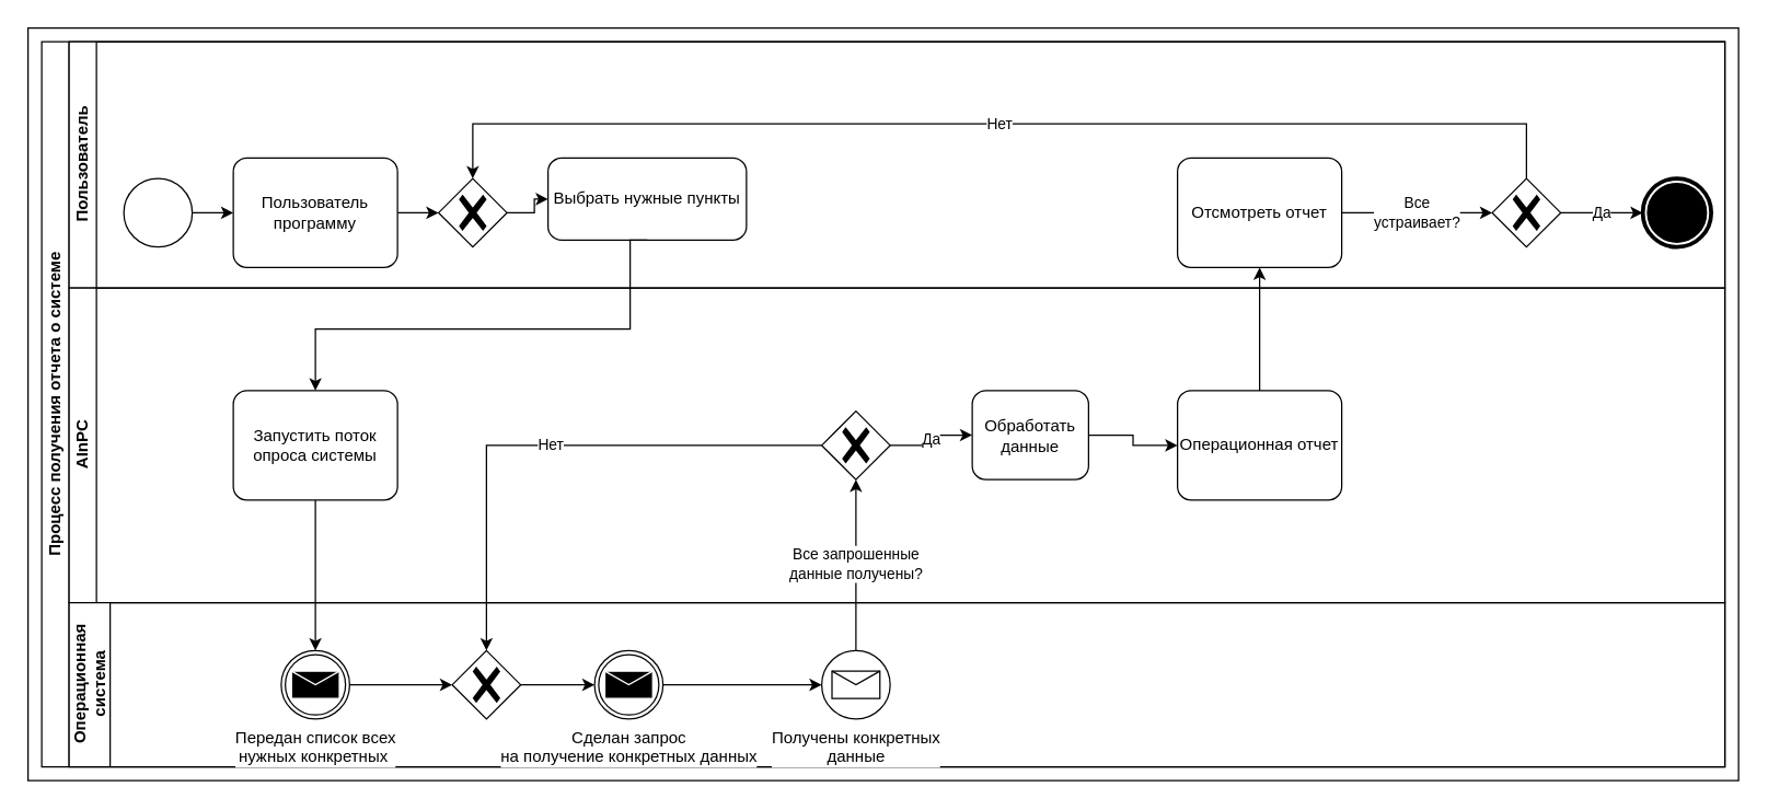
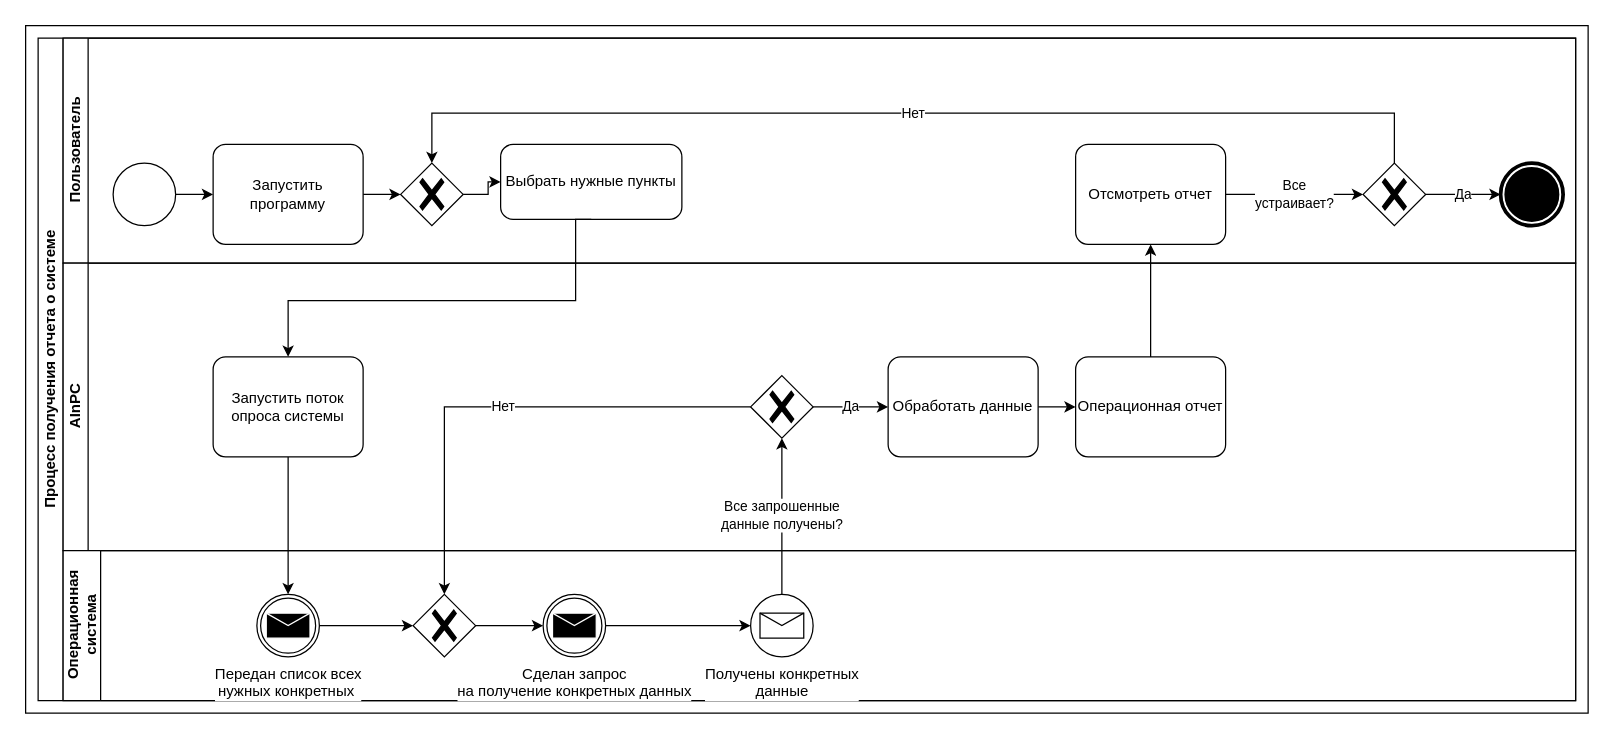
  <mxCell id="0" />
  <mxCell id="1" parent="0" />
  <mxCell id="2" value="" style="rounded=0;whiteSpace=wrap;html=1;" vertex="1" parent="1"><mxGeometry width="1250" height="550" as="geometry" x="20" y="20" /></mxCell>
  <mxCell id="3" value="Процесс получения отчета о системе" style="swimlane;html=1;childLayout=stackLayout;resizeParent=1;resizeParentMax=0;horizontal=0;startSize=20;horizontalStack=0;whiteSpace=wrap;" vertex="1" parent="1"><mxGeometry x="30" y="30" width="1230" height="530" as="geometry" /></mxCell>
  <mxCell id="4" value="Пользователь" style="swimlane;html=1;startSize=20;horizontal=0;" vertex="1" parent="3"><mxGeometry x="20" width="1210" height="180" as="geometry" /></mxCell>
  <mxCell id="5" style="edgeStyle=orthogonalEdgeStyle;rounded=0;orthogonalLoop=1;jettySize=auto;html=1;" edge="1" parent="4" source="6" target="8"><mxGeometry relative="1" as="geometry" /></mxCell>
  <mxCell id="6" value="" style="points=[[0.145,0.145,0],[0.5,0,0],[0.855,0.145,0],[1,0.5,0],[0.855,0.855,0],[0.5,1,0],[0.145,0.855,0],[0,0.5,0]];shape=mxgraph.bpmn.event;html=1;verticalLabelPosition=bottom;labelBackgroundColor=#ffffff;verticalAlign=top;align=center;perimeter=ellipsePerimeter;outlineConnect=0;aspect=fixed;outline=standard;symbol=general;" vertex="1" parent="4"><mxGeometry x="40" y="100" width="50" height="50" as="geometry" /></mxCell>
  <mxCell id="7" style="edgeStyle=orthogonalEdgeStyle;rounded=0;orthogonalLoop=1;jettySize=auto;html=1;" edge="1" parent="4" source="8" target="16"><mxGeometry relative="1" as="geometry" /></mxCell>
- <mxCell id="8" value="Пользователь программу" style="points=[[0.25,0,0],[0.5,0,0],[0.75,0,0],[1,0.25,0],[1,0.5,0],[1,0.75,0],[0.75,1,0],[0.5,1,0],[0.25,1,0],[0,0.75,0],[0,0.5,0],[0,0.25,0]];shape=mxgraph.bpmn.task;whiteSpace=wrap;rectStyle=rounded;size=10;html=1;container=1;expand=0;collapsible=0;taskMarker=abstract;" vertex="1" parent="4"><mxGeometry x="120" y="85" width="120" height="80" as="geometry" /></mxCell>
+ <mxCell id="8" value="Запустить программу" style="points=[[0.25,0,0],[0.5,0,0],[0.75,0,0],[1,0.25,0],[1,0.5,0],[1,0.75,0],[0.75,1,0],[0.5,1,0],[0.25,1,0],[0,0.75,0],[0,0.5,0],[0,0.25,0]];shape=mxgraph.bpmn.task;whiteSpace=wrap;rectStyle=rounded;size=10;html=1;container=1;expand=0;collapsible=0;taskMarker=abstract;" vertex="1" parent="4"><mxGeometry x="120" y="85" width="120" height="80" as="geometry" /></mxCell>
  <mxCell id="9" value="" style="points=[[0.145,0.145,0],[0.5,0,0],[0.855,0.145,0],[1,0.5,0],[0.855,0.855,0],[0.5,1,0],[0.145,0.855,0],[0,0.5,0]];shape=mxgraph.bpmn.event;html=1;verticalLabelPosition=bottom;labelBackgroundColor=#ffffff;verticalAlign=top;align=center;perimeter=ellipsePerimeter;outlineConnect=0;aspect=fixed;outline=end;symbol=terminate;" vertex="1" parent="4"><mxGeometry x="1150" y="100" width="50" height="50" as="geometry" /></mxCell>
  <mxCell id="10" value="Выбрать нужные пункты" style="points=[[0.25,0,0],[0.5,0,0],[0.75,0,0],[1,0.25,0],[1,0.5,0],[1,0.75,0],[0.75,1,0],[0.5,1,0],[0.25,1,0],[0,0.75,0],[0,0.5,0],[0,0.25,0]];shape=mxgraph.bpmn.task;whiteSpace=wrap;rectStyle=rounded;size=10;html=1;container=1;expand=0;collapsible=0;taskMarker=abstract;" vertex="1" parent="4"><mxGeometry x="350" y="85" width="145" height="60" as="geometry" /></mxCell>
  <mxCell id="11" value="Все&lt;br&gt;устраивает?" style="edgeStyle=orthogonalEdgeStyle;rounded=0;orthogonalLoop=1;jettySize=auto;html=1;" edge="1" parent="4" source="12" target="14"><mxGeometry relative="1" as="geometry" /></mxCell>
  <mxCell id="12" value="Отсмотреть отчет" style="points=[[0.25,0,0],[0.5,0,0],[0.75,0,0],[1,0.25,0],[1,0.5,0],[1,0.75,0],[0.75,1,0],[0.5,1,0],[0.25,1,0],[0,0.75,0],[0,0.5,0],[0,0.25,0]];shape=mxgraph.bpmn.task;whiteSpace=wrap;rectStyle=rounded;size=10;html=1;container=1;expand=0;collapsible=0;taskMarker=abstract;" vertex="1" parent="4"><mxGeometry x="810" y="85" width="120" height="80" as="geometry" /></mxCell>
  <mxCell id="13" value="Да" style="edgeStyle=orthogonalEdgeStyle;rounded=0;orthogonalLoop=1;jettySize=auto;html=1;" edge="1" parent="4" source="14" target="9"><mxGeometry relative="1" as="geometry" /></mxCell>
  <mxCell id="14" value="" style="points=[[0.25,0.25,0],[0.5,0,0],[0.75,0.25,0],[1,0.5,0],[0.75,0.75,0],[0.5,1,0],[0.25,0.75,0],[0,0.5,0]];shape=mxgraph.bpmn.gateway2;html=1;verticalLabelPosition=bottom;labelBackgroundColor=#ffffff;verticalAlign=top;align=center;perimeter=rhombusPerimeter;outlineConnect=0;outline=none;symbol=none;gwType=exclusive;" vertex="1" parent="4"><mxGeometry x="1040" y="100" width="50" height="50" as="geometry" /></mxCell>
  <mxCell id="15" style="edgeStyle=orthogonalEdgeStyle;rounded=0;orthogonalLoop=1;jettySize=auto;html=1;" edge="1" parent="4" source="16" target="10"><mxGeometry relative="1" as="geometry" /></mxCell>
  <mxCell id="16" value="" style="points=[[0.25,0.25,0],[0.5,0,0],[0.75,0.25,0],[1,0.5,0],[0.75,0.75,0],[0.5,1,0],[0.25,0.75,0],[0,0.5,0]];shape=mxgraph.bpmn.gateway2;html=1;verticalLabelPosition=bottom;labelBackgroundColor=#ffffff;verticalAlign=top;align=center;perimeter=rhombusPerimeter;outlineConnect=0;outline=none;symbol=none;gwType=exclusive;" vertex="1" parent="4"><mxGeometry x="270" y="100" width="50" height="50" as="geometry" /></mxCell>
  <mxCell id="17" value="Нет" style="edgeStyle=orthogonalEdgeStyle;rounded=0;orthogonalLoop=1;jettySize=auto;html=1;entryX=0.5;entryY=0;entryDx=0;entryDy=0;entryPerimeter=0;exitX=0.5;exitY=0;exitDx=0;exitDy=0;exitPerimeter=0;" edge="1" parent="4" source="14" target="16"><mxGeometry relative="1" as="geometry"><Array as="points"><mxPoint x="1065" y="60" /><mxPoint x="295" y="60" /></Array></mxGeometry></mxCell>
  <mxCell id="18" value="AInPC" style="swimlane;html=1;startSize=20;horizontal=0;" vertex="1" parent="3"><mxGeometry x="20" y="180" width="1210" height="230" as="geometry" /></mxCell>
  <mxCell id="19" value="Да" style="edgeStyle=orthogonalEdgeStyle;rounded=0;orthogonalLoop=1;jettySize=auto;html=1;" edge="1" parent="18" source="20" target="23"><mxGeometry relative="1" as="geometry" /></mxCell>
  <mxCell id="20" value="" style="points=[[0.25,0.25,0],[0.5,0,0],[0.75,0.25,0],[1,0.5,0],[0.75,0.75,0],[0.5,1,0],[0.25,0.75,0],[0,0.5,0]];shape=mxgraph.bpmn.gateway2;html=1;verticalLabelPosition=bottom;labelBackgroundColor=#ffffff;verticalAlign=top;align=center;perimeter=rhombusPerimeter;outlineConnect=0;outline=none;symbol=none;gwType=exclusive;" vertex="1" parent="18"><mxGeometry x="550" y="90" width="50" height="50" as="geometry" /></mxCell>
  <mxCell id="21" value="Запустить поток опроса системы" style="points=[[0.25,0,0],[0.5,0,0],[0.75,0,0],[1,0.25,0],[1,0.5,0],[1,0.75,0],[0.75,1,0],[0.5,1,0],[0.25,1,0],[0,0.75,0],[0,0.5,0],[0,0.25,0]];shape=mxgraph.bpmn.task;whiteSpace=wrap;rectStyle=rounded;size=10;html=1;container=1;expand=0;collapsible=0;taskMarker=abstract;" vertex="1" parent="18"><mxGeometry x="120" y="75" width="120" height="80" as="geometry" /></mxCell>
  <mxCell id="22" style="edgeStyle=orthogonalEdgeStyle;rounded=0;orthogonalLoop=1;jettySize=auto;html=1;" edge="1" parent="18" source="23" target="24"><mxGeometry relative="1" as="geometry" /></mxCell>
- <mxCell id="23" value="Обработать данные" style="points=[[0.25,0,0],[0.5,0,0],[0.75,0,0],[1,0.25,0],[1,0.5,0],[1,0.75,0],[0.75,1,0],[0.5,1,0],[0.25,1,0],[0,0.75,0],[0,0.5,0],[0,0.25,0]];shape=mxgraph.bpmn.task;whiteSpace=wrap;rectStyle=rounded;size=10;html=1;container=1;expand=0;collapsible=0;taskMarker=abstract;" vertex="1" parent="18"><mxGeometry x="660" y="75" width="85" height="65" as="geometry" /></mxCell>
+ <mxCell id="23" value="Обработать данные" style="points=[[0.25,0,0],[0.5,0,0],[0.75,0,0],[1,0.25,0],[1,0.5,0],[1,0.75,0],[0.75,1,0],[0.5,1,0],[0.25,1,0],[0,0.75,0],[0,0.5,0],[0,0.25,0]];shape=mxgraph.bpmn.task;whiteSpace=wrap;rectStyle=rounded;size=10;html=1;container=1;expand=0;collapsible=0;taskMarker=abstract;" vertex="1" parent="18"><mxGeometry x="660" y="75" width="120" height="80" as="geometry" /></mxCell>
  <mxCell id="24" value="Операционная отчет" style="points=[[0.25,0,0],[0.5,0,0],[0.75,0,0],[1,0.25,0],[1,0.5,0],[1,0.75,0],[0.75,1,0],[0.5,1,0],[0.25,1,0],[0,0.75,0],[0,0.5,0],[0,0.25,0]];shape=mxgraph.bpmn.task;whiteSpace=wrap;rectStyle=rounded;size=10;html=1;container=1;expand=0;collapsible=0;taskMarker=abstract;" vertex="1" parent="18"><mxGeometry x="810" y="75" width="120" height="80" as="geometry" /></mxCell>
  <mxCell id="25" value="Операционная&lt;br&gt;система" style="swimlane;html=1;startSize=30;horizontal=0;" vertex="1" parent="3"><mxGeometry x="20" y="410" width="1210" height="120" as="geometry" /></mxCell>
  <mxCell id="26" style="edgeStyle=orthogonalEdgeStyle;rounded=0;orthogonalLoop=1;jettySize=auto;html=1;" edge="1" parent="25" source="27" target="30"><mxGeometry relative="1" as="geometry" /></mxCell>
  <mxCell id="27" value="" style="points=[[0.25,0.25,0],[0.5,0,0],[0.75,0.25,0],[1,0.5,0],[0.75,0.75,0],[0.5,1,0],[0.25,0.75,0],[0,0.5,0]];shape=mxgraph.bpmn.gateway2;html=1;verticalLabelPosition=bottom;labelBackgroundColor=#ffffff;verticalAlign=top;align=center;perimeter=rhombusPerimeter;outlineConnect=0;outline=none;symbol=none;gwType=exclusive;" vertex="1" parent="25"><mxGeometry x="280" y="35" width="50" height="50" as="geometry" /></mxCell>
  <mxCell id="28" value="Получены конкретных&lt;br&gt;данные" style="points=[[0.145,0.145,0],[0.5,0,0],[0.855,0.145,0],[1,0.5,0],[0.855,0.855,0],[0.5,1,0],[0.145,0.855,0],[0,0.5,0]];shape=mxgraph.bpmn.event;html=1;verticalLabelPosition=bottom;labelBackgroundColor=#ffffff;verticalAlign=top;align=center;perimeter=ellipsePerimeter;outlineConnect=0;aspect=fixed;outline=standard;symbol=message;" vertex="1" parent="25"><mxGeometry x="550" y="35" width="50" height="50" as="geometry" /></mxCell>
  <mxCell id="29" style="edgeStyle=orthogonalEdgeStyle;rounded=0;orthogonalLoop=1;jettySize=auto;html=1;" edge="1" parent="25" source="30" target="28"><mxGeometry relative="1" as="geometry" /></mxCell>
  <mxCell id="30" value="Сделан запрос&lt;br&gt;на получение конкретных данных" style="points=[[0.145,0.145,0],[0.5,0,0],[0.855,0.145,0],[1,0.5,0],[0.855,0.855,0],[0.5,1,0],[0.145,0.855,0],[0,0.5,0]];shape=mxgraph.bpmn.event;html=1;verticalLabelPosition=bottom;labelBackgroundColor=#ffffff;verticalAlign=top;align=center;perimeter=ellipsePerimeter;outlineConnect=0;aspect=fixed;outline=throwing;symbol=message;" vertex="1" parent="25"><mxGeometry x="384" y="35" width="50" height="50" as="geometry" /></mxCell>
  <mxCell id="31" style="edgeStyle=orthogonalEdgeStyle;rounded=0;orthogonalLoop=1;jettySize=auto;html=1;" edge="1" parent="25" source="32" target="27"><mxGeometry relative="1" as="geometry" /></mxCell>
  <mxCell id="32" value="Передан список всех&lt;br&gt;нужных конкретных&amp;nbsp;" style="points=[[0.145,0.145,0],[0.5,0,0],[0.855,0.145,0],[1,0.5,0],[0.855,0.855,0],[0.5,1,0],[0.145,0.855,0],[0,0.5,0]];shape=mxgraph.bpmn.event;html=1;verticalLabelPosition=bottom;labelBackgroundColor=#ffffff;verticalAlign=top;align=center;perimeter=ellipsePerimeter;outlineConnect=0;aspect=fixed;outline=throwing;symbol=message;" vertex="1" parent="25"><mxGeometry x="155" y="35" width="50" height="50" as="geometry" /></mxCell>
  <mxCell id="33" value="Все запрошенные&lt;br&gt;данные получены?" style="edgeStyle=orthogonalEdgeStyle;rounded=0;orthogonalLoop=1;jettySize=auto;html=1;" edge="1" parent="3" source="28" target="20"><mxGeometry relative="1" as="geometry" /></mxCell>
  <mxCell id="34" value="Нет" style="edgeStyle=orthogonalEdgeStyle;rounded=0;orthogonalLoop=1;jettySize=auto;html=1;" edge="1" parent="3" source="20" target="27"><mxGeometry relative="1" as="geometry" /></mxCell>
  <mxCell id="35" style="edgeStyle=orthogonalEdgeStyle;rounded=0;orthogonalLoop=1;jettySize=auto;html=1;" edge="1" parent="3" source="21" target="32"><mxGeometry relative="1" as="geometry" /></mxCell>
  <mxCell id="36" style="edgeStyle=orthogonalEdgeStyle;rounded=0;orthogonalLoop=1;jettySize=auto;html=1;exitX=0.5;exitY=1;exitDx=0;exitDy=0;exitPerimeter=0;" edge="1" parent="3" source="10" target="21"><mxGeometry relative="1" as="geometry"><Array as="points"><mxPoint x="430" y="210" /><mxPoint x="200" y="210" /></Array></mxGeometry></mxCell>
  <mxCell id="37" style="edgeStyle=orthogonalEdgeStyle;rounded=0;orthogonalLoop=1;jettySize=auto;html=1;" edge="1" parent="3" source="24" target="12"><mxGeometry relative="1" as="geometry" /></mxCell>
